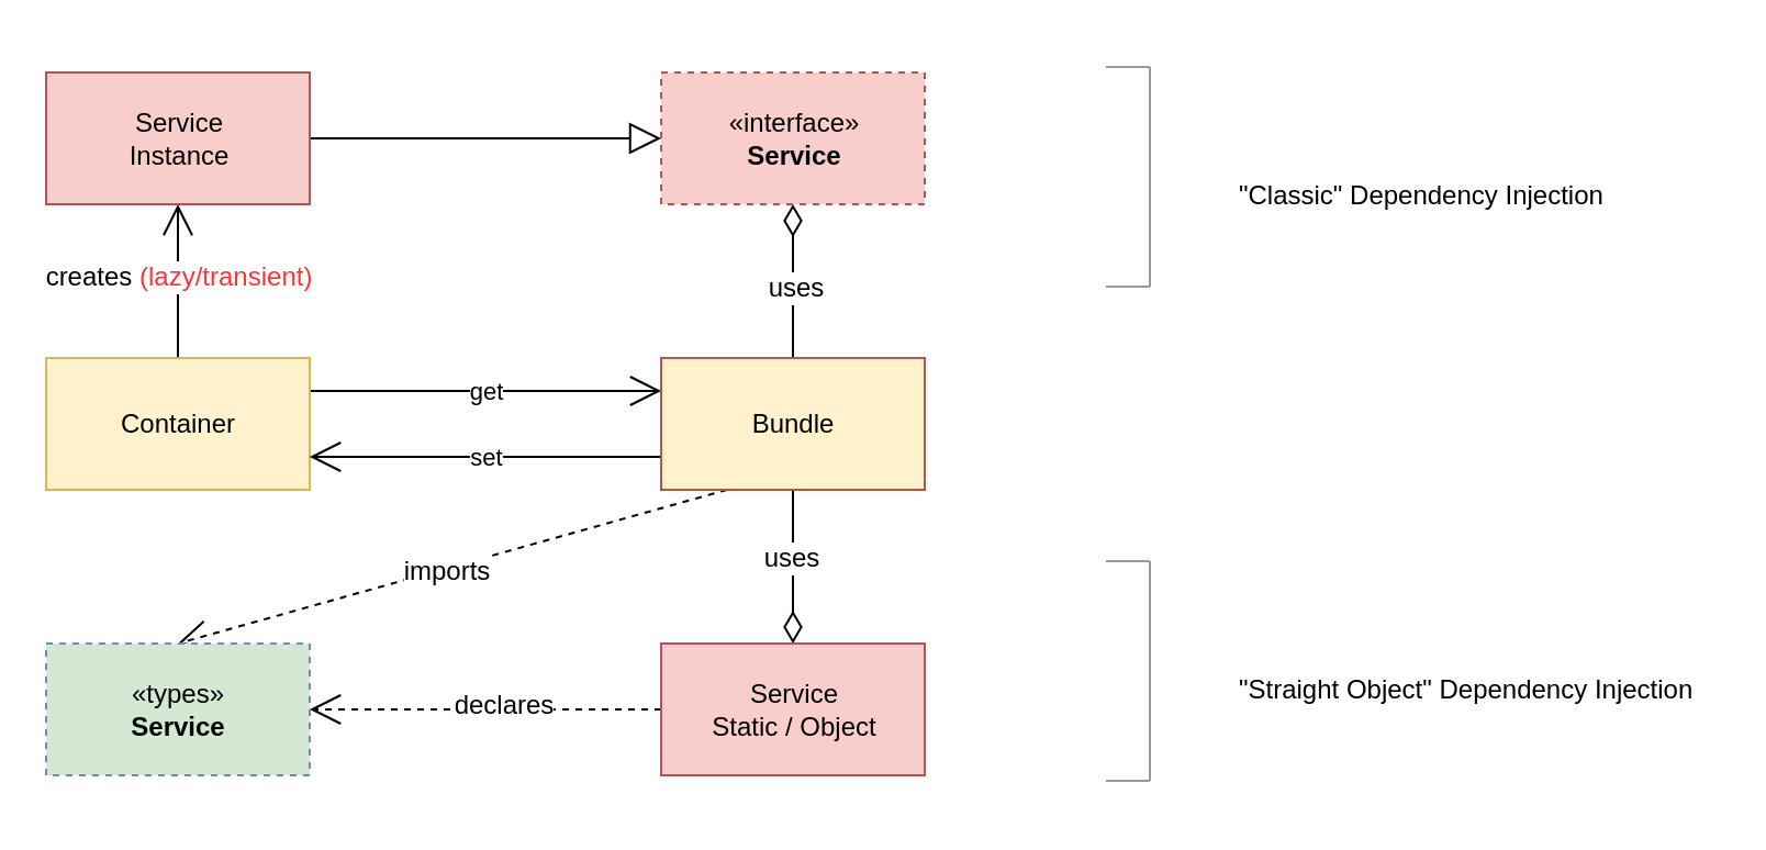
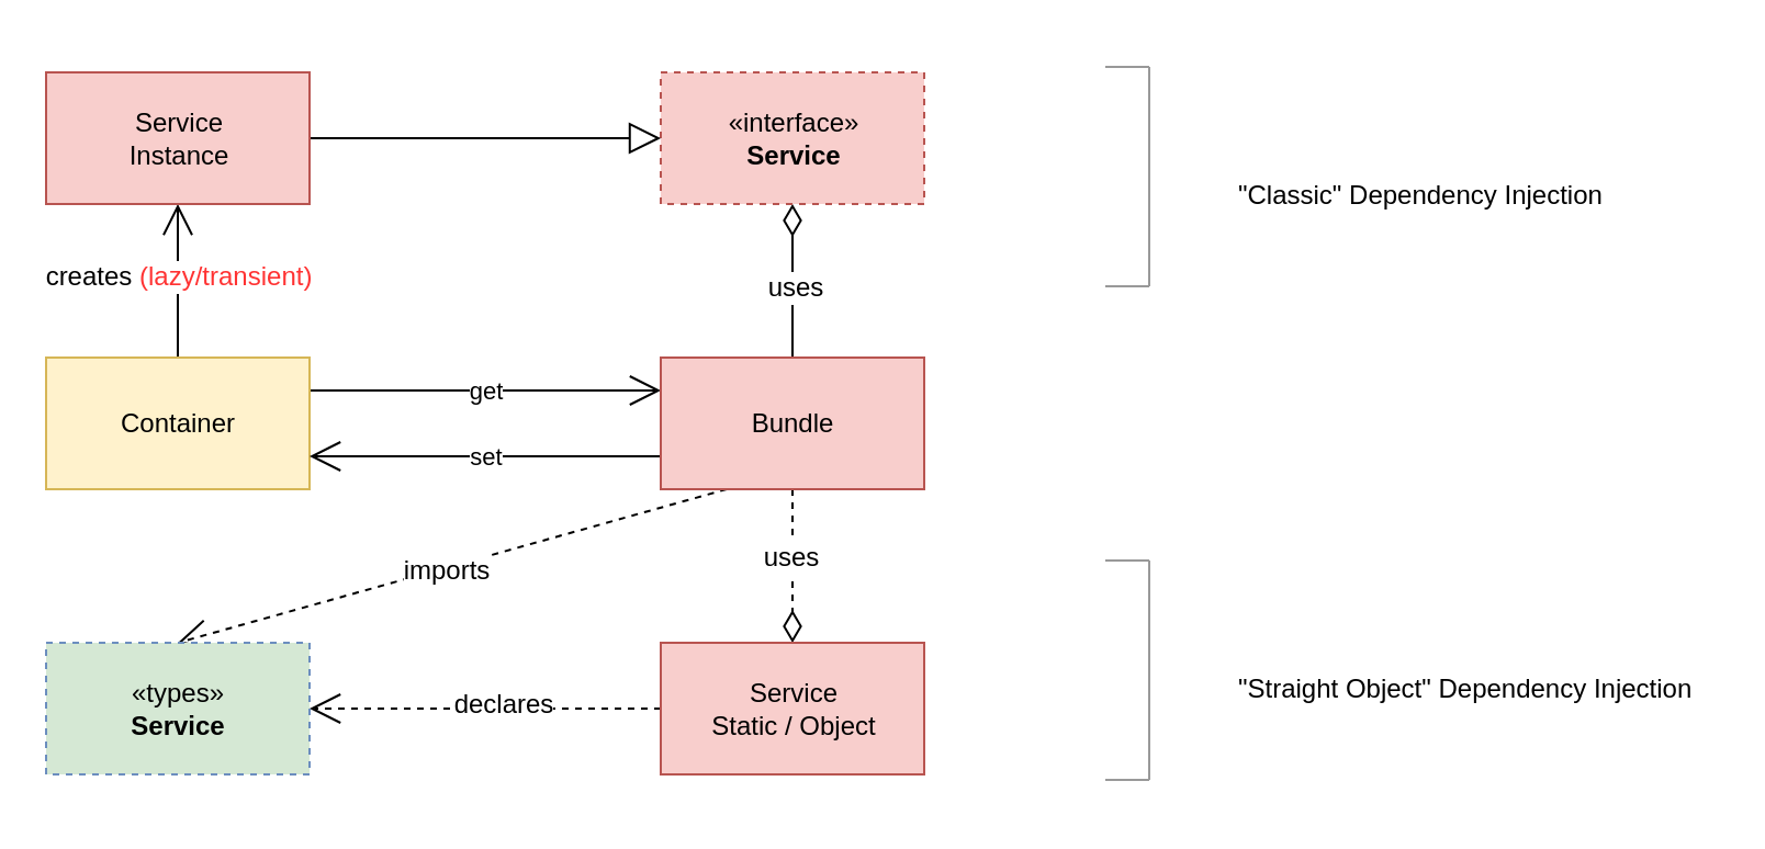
  <mxCell id="0" />
  <mxCell id="1" parent="0" />
  <mxCell id="2" value="get" style="edgeStyle=orthogonalEdgeStyle;rounded=0;orthogonalLoop=1;jettySize=auto;html=1;exitX=1;exitY=0.25;exitDx=0;exitDy=0;entryX=0;entryY=0.25;entryDx=0;entryDy=0;endArrow=open;endFill=0;endSize=12;" edge="1" parent="1" source="5" target="13"><mxGeometry relative="1" as="geometry" /></mxCell>
  <mxCell id="3" style="edgeStyle=orthogonalEdgeStyle;rounded=0;orthogonalLoop=1;jettySize=auto;html=1;exitX=0.5;exitY=0;exitDx=0;exitDy=0;entryX=0.5;entryY=1;entryDx=0;entryDy=0;endArrow=open;endFill=0;endSize=12;" edge="1" parent="1" source="5" target="16"><mxGeometry relative="1" as="geometry" /></mxCell>
  <mxCell id="4" value="creates &lt;font color=&quot;#ff3333&quot;&gt;(lazy/transient)&lt;/font&gt;" style="text;html=1;resizable=0;points=[];align=center;verticalAlign=middle;labelBackgroundColor=#ffffff;" vertex="1" connectable="0" parent="3"><mxGeometry x="0.057" relative="1" as="geometry"><mxPoint as="offset" /></mxGeometry></mxCell>
  <mxCell id="5" value="Container" style="rounded=0;whiteSpace=wrap;html=1;fillColor=#fff2cc;strokeColor=#d6b656;" vertex="1" parent="1"><mxGeometry x="20.5" y="162.5" width="120" height="60" as="geometry" /></mxCell>
  <mxCell id="6" value="set" style="edgeStyle=orthogonalEdgeStyle;rounded=0;orthogonalLoop=1;jettySize=auto;html=1;exitX=0;exitY=0.75;exitDx=0;exitDy=0;entryX=1;entryY=0.75;entryDx=0;entryDy=0;endArrow=open;endFill=0;endSize=12;" edge="1" parent="1" source="13" target="5"><mxGeometry relative="1" as="geometry" /></mxCell>
- <mxCell id="7" value="" style="edgeStyle=orthogonalEdgeStyle;rounded=0;orthogonalLoop=1;jettySize=auto;html=1;endArrow=diamondThin;endFill=0;endSize=12;entryX=0.5;entryY=0;entryDx=0;entryDy=0;" edge="1" parent="1" source="13" target="19"><mxGeometry relative="1" as="geometry"><mxPoint x="360.5" y="312.5" as="targetPoint" /></mxGeometry></mxCell>
+ <mxCell id="7" value="" style="edgeStyle=orthogonalEdgeStyle;rounded=0;orthogonalLoop=1;jettySize=auto;html=1;endArrow=diamondThin;endFill=0;endSize=12;entryX=0.5;entryY=0;entryDx=0;entryDy=0;dashed=1;" edge="1" parent="1" source="13" target="19"><mxGeometry relative="1" as="geometry"><mxPoint x="360.5" y="312.5" as="targetPoint" /></mxGeometry></mxCell>
  <mxCell id="8" value="uses" style="text;html=1;resizable=0;points=[];align=center;verticalAlign=middle;labelBackgroundColor=#ffffff;" vertex="1" connectable="0" parent="7"><mxGeometry x="-0.125" y="-1" relative="1" as="geometry"><mxPoint as="offset" /></mxGeometry></mxCell>
  <mxCell id="9" value="" style="edgeStyle=orthogonalEdgeStyle;rounded=0;orthogonalLoop=1;jettySize=auto;html=1;endArrow=diamondThin;endFill=0;endSize=12;" edge="1" parent="1" source="13" target="14"><mxGeometry relative="1" as="geometry"><mxPoint x="360.5" y="82.5" as="targetPoint" /></mxGeometry></mxCell>
  <mxCell id="10" value="uses" style="text;html=1;resizable=0;points=[];align=center;verticalAlign=middle;labelBackgroundColor=#ffffff;" vertex="1" connectable="0" parent="9"><mxGeometry x="-0.086" y="-1" relative="1" as="geometry"><mxPoint as="offset" /></mxGeometry></mxCell>
  <mxCell id="11" style="rounded=0;orthogonalLoop=1;jettySize=auto;html=1;exitX=0.25;exitY=1;exitDx=0;exitDy=0;entryX=0.5;entryY=0;entryDx=0;entryDy=0;endArrow=open;endFill=0;endSize=12;dashed=1;" edge="1" parent="1" source="13" target="20"><mxGeometry relative="1" as="geometry" /></mxCell>
  <mxCell id="12" value="imports" style="text;html=1;resizable=0;points=[];align=center;verticalAlign=middle;labelBackgroundColor=#ffffff;" vertex="1" connectable="0" parent="11"><mxGeometry x="0.026" y="1" relative="1" as="geometry"><mxPoint as="offset" /></mxGeometry></mxCell>
- <mxCell id="13" value="Bundle" style="rounded=0;whiteSpace=wrap;html=1;fillColor=#fff2cc;strokeColor=#b85450;" vertex="1" parent="1"><mxGeometry x="300.5" y="162.5" width="120" height="60" as="geometry" /></mxCell>
+ <mxCell id="13" value="Bundle" style="rounded=0;whiteSpace=wrap;html=1;fillColor=#f8cecc;strokeColor=#b85450;" vertex="1" parent="1"><mxGeometry x="300.5" y="162.5" width="120" height="60" as="geometry" /></mxCell>
  <mxCell id="14" value="«interface»&lt;br&gt;&lt;b&gt;Service&lt;/b&gt;" style="html=1;fillColor=#f8cecc;strokeColor=#b85450;dashed=1;" vertex="1" parent="1"><mxGeometry x="300.5" y="32.5" width="120" height="60" as="geometry" /></mxCell>
  <mxCell id="15" style="edgeStyle=orthogonalEdgeStyle;rounded=0;orthogonalLoop=1;jettySize=auto;html=1;exitX=1;exitY=0.5;exitDx=0;exitDy=0;entryX=0;entryY=0.5;entryDx=0;entryDy=0;endArrow=block;endFill=0;endSize=12;" edge="1" parent="1" source="16" target="14"><mxGeometry relative="1" as="geometry" /></mxCell>
  <mxCell id="16" value="Service&lt;br&gt;Instance" style="html=1;fillColor=#f8cecc;strokeColor=#b85450;" vertex="1" parent="1"><mxGeometry x="20.5" y="32.5" width="120" height="60" as="geometry" /></mxCell>
  <mxCell id="17" style="edgeStyle=orthogonalEdgeStyle;rounded=0;orthogonalLoop=1;jettySize=auto;html=1;exitX=0;exitY=0.5;exitDx=0;exitDy=0;entryX=1;entryY=0.5;entryDx=0;entryDy=0;endArrow=open;endFill=0;endSize=12;dashed=1;" edge="1" parent="1" source="19" target="20"><mxGeometry relative="1" as="geometry" /></mxCell>
  <mxCell id="18" value="declares" style="text;html=1;resizable=0;points=[];align=center;verticalAlign=middle;labelBackgroundColor=#ffffff;" vertex="1" connectable="0" parent="17"><mxGeometry x="-0.1" y="-2" relative="1" as="geometry"><mxPoint as="offset" /></mxGeometry></mxCell>
  <mxCell id="19" value="Service&lt;br&gt;Static / Object" style="html=1;fillColor=#f8cecc;strokeColor=#b85450;" vertex="1" parent="1"><mxGeometry x="300.5" y="292.5" width="120" height="60" as="geometry" /></mxCell>
  <mxCell id="20" value="«types»&lt;br&gt;&lt;b&gt;Service&lt;/b&gt;" style="rounded=0;whiteSpace=wrap;html=1;fillColor=#d5e8d4;strokeColor=#6c8ebf;dashed=1;" vertex="1" parent="1"><mxGeometry x="20.5" y="292.5" width="120" height="60" as="geometry" /></mxCell>
  <mxCell id="21" value="" style="group;dashed=1;rotation=-90;" vertex="1" connectable="0" parent="1"><mxGeometry x="458" y="65" width="120" height="30" as="geometry" /></mxCell>
  <mxCell id="22" value="" style="verticalLabelPosition=bottom;shadow=0;dashed=0;align=center;html=1;verticalAlign=top;strokeWidth=1;shape=mxgraph.mockup.markup.line;strokeColor=#999999;rounded=1;glass=0;comic=0;rotation=-90;" vertex="1" parent="21"><mxGeometry x="15" y="5" width="100" height="20" as="geometry" /></mxCell>
  <mxCell id="23" value="" style="verticalLabelPosition=bottom;shadow=0;dashed=0;align=center;html=1;verticalAlign=top;strokeWidth=1;shape=mxgraph.mockup.markup.line;strokeColor=#999999;direction=north;rounded=1;glass=0;comic=0;rotation=-90;" vertex="1" parent="21"><mxGeometry x="45" y="55" width="20" height="20" as="geometry" /></mxCell>
  <mxCell id="24" value="" style="verticalLabelPosition=bottom;shadow=0;dashed=0;align=center;html=1;verticalAlign=top;strokeWidth=1;shape=mxgraph.mockup.markup.line;strokeColor=#999999;direction=north;rounded=1;glass=0;comic=0;rotation=-90;" vertex="1" parent="21"><mxGeometry x="45" y="-45" width="20" height="20" as="geometry" /></mxCell>
  <mxCell id="25" value="&quot;Classic&quot; Dependency Injection" style="text;html=1;resizable=0;points=[];autosize=1;align=left;verticalAlign=top;spacingTop=-4;" vertex="1" parent="1"><mxGeometry x="562" y="79" width="180" height="20" as="geometry" /></mxCell>
  <mxCell id="26" value="" style="group;dashed=1;rotation=-90;" vertex="1" connectable="0" parent="1"><mxGeometry x="458" y="290" width="120" height="30" as="geometry" /></mxCell>
  <mxCell id="27" value="" style="verticalLabelPosition=bottom;shadow=0;dashed=0;align=center;html=1;verticalAlign=top;strokeWidth=1;shape=mxgraph.mockup.markup.line;strokeColor=#999999;rounded=1;glass=0;comic=0;rotation=-90;" vertex="1" parent="26"><mxGeometry x="15" y="5" width="100" height="20" as="geometry" /></mxCell>
  <mxCell id="28" value="" style="verticalLabelPosition=bottom;shadow=0;dashed=0;align=center;html=1;verticalAlign=top;strokeWidth=1;shape=mxgraph.mockup.markup.line;strokeColor=#999999;direction=north;rounded=1;glass=0;comic=0;rotation=-90;" vertex="1" parent="26"><mxGeometry x="45" y="55" width="20" height="20" as="geometry" /></mxCell>
  <mxCell id="29" value="" style="verticalLabelPosition=bottom;shadow=0;dashed=0;align=center;html=1;verticalAlign=top;strokeWidth=1;shape=mxgraph.mockup.markup.line;strokeColor=#999999;direction=north;rounded=1;glass=0;comic=0;rotation=-90;" vertex="1" parent="26"><mxGeometry x="45" y="-45" width="20" height="20" as="geometry" /></mxCell>
  <mxCell id="30" value="&quot;Straight Object&quot; Dependency Injection" style="text;html=1;resizable=0;points=[];autosize=1;align=left;verticalAlign=top;spacingTop=-4;" vertex="1" parent="1"><mxGeometry x="562" y="304" width="220" height="20" as="geometry" /></mxCell>
